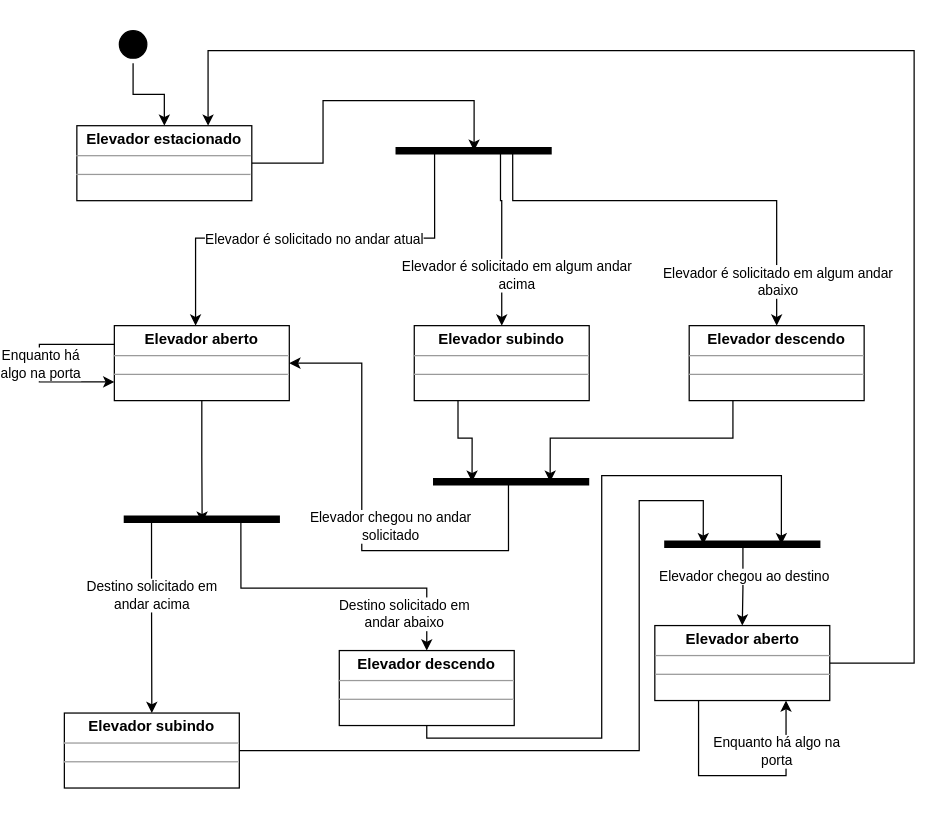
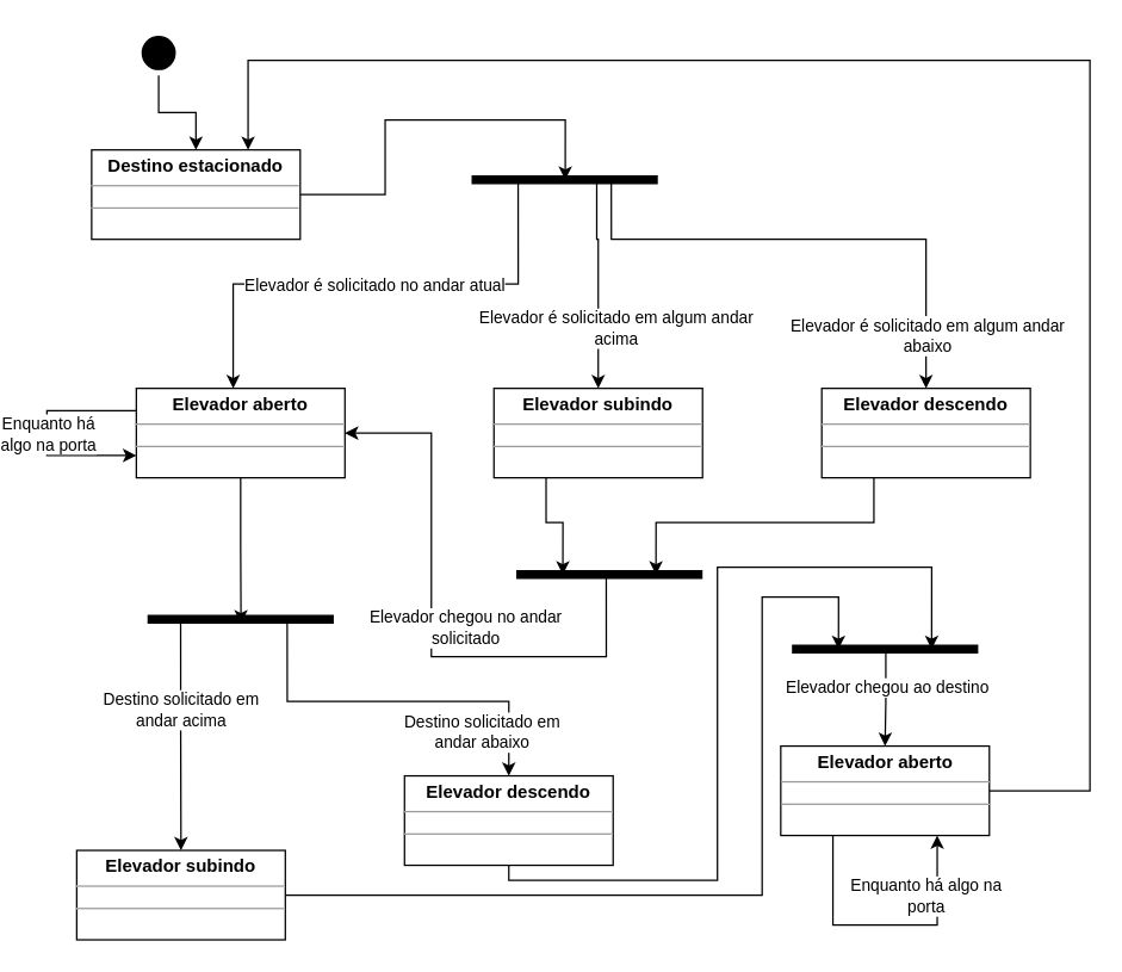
  <mxCell id="0" />
  <mxCell id="1" parent="0" />
  <mxCell id="2" style="edgeStyle=orthogonalEdgeStyle;rounded=0;orthogonalLoop=1;jettySize=auto;html=1;exitX=0.5;exitY=1;exitDx=0;exitDy=0;entryX=0.5;entryY=0;entryDx=0;entryDy=0;" edge="1" parent="1" source="3" target="12"><mxGeometry relative="1" as="geometry" /></mxCell>
  <mxCell id="3" value="" style="ellipse;html=1;shape=startState;fillColor=#000000;strokeColor=#000000;" vertex="1" parent="1"><mxGeometry x="80" y="20" width="30" height="30" as="geometry" /></mxCell>
  <mxCell id="4" style="edgeStyle=orthogonalEdgeStyle;rounded=0;orthogonalLoop=1;jettySize=auto;html=1;exitX=0.25;exitY=0.5;exitDx=0;exitDy=0;exitPerimeter=0;entryX=0.5;entryY=0;entryDx=0;entryDy=0;" edge="1" parent="1" source="10"><mxGeometry relative="1" as="geometry"><Array as="points"><mxPoint x="336" y="190" /><mxPoint x="145" y="190" /></Array><mxPoint x="145" y="260" as="targetPoint" /></mxGeometry></mxCell>
  <mxCell id="5" value="Elevador é solicitado no andar atual" style="edgeLabel;html=1;align=center;verticalAlign=middle;resizable=0;points=[];" vertex="1" connectable="0" parent="4"><mxGeometry x="0.55" y="-2" relative="1" as="geometry"><mxPoint x="90" y="2" as="offset" /></mxGeometry></mxCell>
  <mxCell id="6" style="edgeStyle=orthogonalEdgeStyle;rounded=0;orthogonalLoop=1;jettySize=auto;html=1;entryX=0.5;entryY=0;entryDx=0;entryDy=0;exitX=0.672;exitY=0.394;exitDx=0;exitDy=0;exitPerimeter=0;" edge="1" parent="1" source="10" target="16"><mxGeometry relative="1" as="geometry"><Array as="points"><mxPoint x="389" y="160" /><mxPoint x="390" y="160" /></Array><mxPoint x="400" y="120" as="sourcePoint" /><mxPoint x="382" y="220" as="targetPoint" /></mxGeometry></mxCell>
  <mxCell id="7" value="Elevador é solicitado em algum andar&lt;br&gt;acima" style="edgeLabel;html=1;align=center;verticalAlign=middle;resizable=0;points=[];" vertex="1" connectable="0" parent="6"><mxGeometry x="0.209" y="2" relative="1" as="geometry"><mxPoint x="9" y="16" as="offset" /></mxGeometry></mxCell>
  <mxCell id="8" style="edgeStyle=orthogonalEdgeStyle;rounded=0;orthogonalLoop=1;jettySize=auto;html=1;exitX=0.75;exitY=0.5;exitDx=0;exitDy=0;exitPerimeter=0;" edge="1" parent="1" source="10" target="18"><mxGeometry relative="1" as="geometry"><Array as="points"><mxPoint x="399" y="160" /><mxPoint x="610" y="160" /></Array></mxGeometry></mxCell>
  <mxCell id="9" value="Elevador é solicitado em algum andar&lt;br&gt;abaixo" style="edgeLabel;html=1;align=center;verticalAlign=middle;resizable=0;points=[];" vertex="1" connectable="0" parent="8"><mxGeometry x="0.8" y="1" relative="1" as="geometry"><mxPoint x="-1" as="offset" /></mxGeometry></mxCell>
  <mxCell id="10" value="" style="shape=line;html=1;strokeWidth=6;strokeColor=#000000;" vertex="1" parent="1"><mxGeometry x="305" y="115" width="125" height="10" as="geometry" /></mxCell>
  <mxCell id="11" style="edgeStyle=orthogonalEdgeStyle;rounded=0;orthogonalLoop=1;jettySize=auto;html=1;exitX=1;exitY=0.5;exitDx=0;exitDy=0;entryX=0.503;entryY=0.512;entryDx=0;entryDy=0;entryPerimeter=0;" edge="1" parent="1" source="12" target="10"><mxGeometry relative="1" as="geometry"><Array as="points"><mxPoint x="247" y="130" /><mxPoint x="247" y="80" /><mxPoint x="368" y="80" /></Array></mxGeometry></mxCell>
- <mxCell id="12" value="&lt;p style=&quot;margin: 0px ; margin-top: 4px ; text-align: center&quot;&gt;&lt;b&gt;Elevador estacionado&lt;/b&gt;&lt;/p&gt;&lt;hr size=&quot;1&quot;&gt;&lt;div style=&quot;height: 2px&quot;&gt;&lt;/div&gt;&lt;hr size=&quot;1&quot;&gt;&lt;div style=&quot;height: 2px&quot;&gt;&lt;/div&gt;" style="verticalAlign=top;align=left;overflow=fill;fontSize=12;fontFamily=Helvetica;html=1;strokeColor=#000000;" vertex="1" parent="1"><mxGeometry x="50" y="100" width="140" height="60" as="geometry" /></mxCell>
+ <mxCell id="12" value="&lt;p style=&quot;margin: 0px ; margin-top: 4px ; text-align: center&quot;&gt;&lt;b&gt;Destino estacionado&lt;/b&gt;&lt;/p&gt;&lt;hr size=&quot;1&quot;&gt;&lt;div style=&quot;height: 2px&quot;&gt;&lt;/div&gt;&lt;hr size=&quot;1&quot;&gt;&lt;div style=&quot;height: 2px&quot;&gt;&lt;/div&gt;" style="verticalAlign=top;align=left;overflow=fill;fontSize=12;fontFamily=Helvetica;html=1;strokeColor=#000000;" vertex="1" parent="1"><mxGeometry x="50" y="100" width="140" height="60" as="geometry" /></mxCell>
  <mxCell id="13" style="edgeStyle=orthogonalEdgeStyle;rounded=0;orthogonalLoop=1;jettySize=auto;html=1;exitX=0.5;exitY=1;exitDx=0;exitDy=0;entryX=0.502;entryY=0.774;entryDx=0;entryDy=0;entryPerimeter=0;" edge="1" parent="1" source="14" target="26"><mxGeometry relative="1" as="geometry" /></mxCell>
  <mxCell id="14" value="&lt;p style=&quot;margin: 0px ; margin-top: 4px ; text-align: center&quot;&gt;&lt;b&gt;Elevador aberto&lt;/b&gt;&lt;/p&gt;&lt;hr size=&quot;1&quot;&gt;&lt;div style=&quot;height: 2px&quot;&gt;&lt;/div&gt;&lt;hr size=&quot;1&quot;&gt;&lt;div style=&quot;height: 2px&quot;&gt;&lt;/div&gt;" style="verticalAlign=top;align=left;overflow=fill;fontSize=12;fontFamily=Helvetica;html=1;strokeColor=#000000;" vertex="1" parent="1"><mxGeometry x="80" y="260" width="140" height="60" as="geometry" /></mxCell>
  <mxCell id="15" style="edgeStyle=orthogonalEdgeStyle;rounded=0;orthogonalLoop=1;jettySize=auto;html=1;exitX=0.25;exitY=1;exitDx=0;exitDy=0;entryX=0.25;entryY=0.5;entryDx=0;entryDy=0;entryPerimeter=0;" edge="1" parent="1" source="16" target="21"><mxGeometry relative="1" as="geometry" /></mxCell>
  <mxCell id="16" value="&lt;p style=&quot;margin: 0px ; margin-top: 4px ; text-align: center&quot;&gt;&lt;b&gt;Elevador subindo&lt;/b&gt;&lt;/p&gt;&lt;hr size=&quot;1&quot;&gt;&lt;div style=&quot;height: 2px&quot;&gt;&lt;/div&gt;&lt;hr size=&quot;1&quot;&gt;&lt;div style=&quot;height: 2px&quot;&gt;&lt;/div&gt;" style="verticalAlign=top;align=left;overflow=fill;fontSize=12;fontFamily=Helvetica;html=1;strokeColor=#000000;" vertex="1" parent="1"><mxGeometry x="320" y="260" width="140" height="60" as="geometry" /></mxCell>
  <mxCell id="17" style="edgeStyle=orthogonalEdgeStyle;rounded=0;orthogonalLoop=1;jettySize=auto;html=1;exitX=0.25;exitY=1;exitDx=0;exitDy=0;entryX=0.75;entryY=0.5;entryDx=0;entryDy=0;entryPerimeter=0;" edge="1" parent="1" source="18" target="21"><mxGeometry relative="1" as="geometry" /></mxCell>
  <mxCell id="18" value="&lt;p style=&quot;margin: 0px ; margin-top: 4px ; text-align: center&quot;&gt;&lt;b&gt;Elevador descendo&lt;/b&gt;&lt;/p&gt;&lt;hr size=&quot;1&quot;&gt;&lt;div style=&quot;height: 2px&quot;&gt;&lt;/div&gt;&lt;hr size=&quot;1&quot;&gt;&lt;div style=&quot;height: 2px&quot;&gt;&lt;/div&gt;" style="verticalAlign=top;align=left;overflow=fill;fontSize=12;fontFamily=Helvetica;html=1;strokeColor=#000000;" vertex="1" parent="1"><mxGeometry x="540" y="260" width="140" height="60" as="geometry" /></mxCell>
  <mxCell id="19" style="edgeStyle=orthogonalEdgeStyle;rounded=0;orthogonalLoop=1;jettySize=auto;html=1;exitX=0.483;exitY=0.533;exitDx=0;exitDy=0;exitPerimeter=0;entryX=1;entryY=0.5;entryDx=0;entryDy=0;" edge="1" parent="1" source="21" target="14"><mxGeometry relative="1" as="geometry"><Array as="points"><mxPoint x="395" y="440" /><mxPoint x="278" y="440" /><mxPoint x="278" y="290" /></Array></mxGeometry></mxCell>
  <mxCell id="20" value="Elevador chegou no andar&lt;br&gt;solicitado" style="edgeLabel;html=1;align=center;verticalAlign=middle;resizable=0;points=[];" vertex="1" connectable="0" parent="19"><mxGeometry x="-0.272" y="-1" relative="1" as="geometry"><mxPoint x="-12" y="-19" as="offset" /></mxGeometry></mxCell>
  <mxCell id="21" value="" style="shape=line;html=1;strokeWidth=6;strokeColor=#000000;" vertex="1" parent="1"><mxGeometry x="335" y="380" width="125" height="10" as="geometry" /></mxCell>
  <mxCell id="22" style="edgeStyle=orthogonalEdgeStyle;rounded=0;orthogonalLoop=1;jettySize=auto;html=1;exitX=0.75;exitY=0.5;exitDx=0;exitDy=0;exitPerimeter=0;entryX=0.5;entryY=0;entryDx=0;entryDy=0;" edge="1" parent="1" source="26" target="30"><mxGeometry relative="1" as="geometry"><Array as="points"><mxPoint x="181" y="470" /><mxPoint x="330" y="470" /></Array></mxGeometry></mxCell>
  <mxCell id="23" value="Destino solicitado em&lt;br&gt;andar abaixo" style="edgeLabel;html=1;align=center;verticalAlign=middle;resizable=0;points=[];" vertex="1" connectable="0" parent="22"><mxGeometry x="-0.157" y="-1" relative="1" as="geometry"><mxPoint x="78" y="19" as="offset" /></mxGeometry></mxCell>
  <mxCell id="24" style="edgeStyle=orthogonalEdgeStyle;rounded=0;orthogonalLoop=1;jettySize=auto;html=1;exitX=0.178;exitY=0.723;exitDx=0;exitDy=0;exitPerimeter=0;entryX=0.5;entryY=0;entryDx=0;entryDy=0;" edge="1" parent="1" source="26" target="28"><mxGeometry relative="1" as="geometry"><Array as="points" /></mxGeometry></mxCell>
  <mxCell id="25" value="Destino solicitado em&lt;br&gt;andar acima" style="edgeLabel;html=1;align=center;verticalAlign=middle;resizable=0;points=[];" vertex="1" connectable="0" parent="24"><mxGeometry x="-0.725" y="1" relative="1" as="geometry"><mxPoint x="-1" y="37" as="offset" /></mxGeometry></mxCell>
  <mxCell id="26" value="" style="shape=line;html=1;strokeWidth=6;strokeColor=#000000;" vertex="1" parent="1"><mxGeometry x="87.5" y="410" width="125" height="10" as="geometry" /></mxCell>
  <mxCell id="27" style="edgeStyle=orthogonalEdgeStyle;rounded=0;orthogonalLoop=1;jettySize=auto;html=1;exitX=1;exitY=0.5;exitDx=0;exitDy=0;entryX=0.25;entryY=0.5;entryDx=0;entryDy=0;entryPerimeter=0;" edge="1" parent="1" source="28" target="33"><mxGeometry relative="1" as="geometry"><Array as="points"><mxPoint x="500" y="600" /><mxPoint x="500" y="400" /><mxPoint x="551" y="400" /></Array></mxGeometry></mxCell>
  <mxCell id="28" value="&lt;p style=&quot;margin: 0px ; margin-top: 4px ; text-align: center&quot;&gt;&lt;b&gt;Elevador subindo&lt;/b&gt;&lt;/p&gt;&lt;hr size=&quot;1&quot;&gt;&lt;div style=&quot;height: 2px&quot;&gt;&lt;/div&gt;&lt;hr size=&quot;1&quot;&gt;&lt;div style=&quot;height: 2px&quot;&gt;&lt;/div&gt;" style="verticalAlign=top;align=left;overflow=fill;fontSize=12;fontFamily=Helvetica;html=1;strokeColor=#000000;" vertex="1" parent="1"><mxGeometry x="40" y="570" width="140" height="60" as="geometry" /></mxCell>
  <mxCell id="29" style="edgeStyle=orthogonalEdgeStyle;rounded=0;orthogonalLoop=1;jettySize=auto;html=1;exitX=0.5;exitY=1;exitDx=0;exitDy=0;entryX=0.75;entryY=0.5;entryDx=0;entryDy=0;entryPerimeter=0;" edge="1" parent="1" source="30" target="33"><mxGeometry relative="1" as="geometry"><Array as="points"><mxPoint x="330" y="590" /><mxPoint x="470" y="590" /><mxPoint x="470" y="380" /><mxPoint x="614" y="380" /></Array></mxGeometry></mxCell>
  <mxCell id="30" value="&lt;p style=&quot;margin: 0px ; margin-top: 4px ; text-align: center&quot;&gt;&lt;b&gt;Elevador descendo&lt;/b&gt;&lt;/p&gt;&lt;hr size=&quot;1&quot;&gt;&lt;div style=&quot;height: 2px&quot;&gt;&lt;/div&gt;&lt;hr size=&quot;1&quot;&gt;&lt;div style=&quot;height: 2px&quot;&gt;&lt;/div&gt;" style="verticalAlign=top;align=left;overflow=fill;fontSize=12;fontFamily=Helvetica;html=1;strokeColor=#000000;" vertex="1" parent="1"><mxGeometry x="260" y="520" width="140" height="60" as="geometry" /></mxCell>
  <mxCell id="31" style="edgeStyle=orthogonalEdgeStyle;rounded=0;orthogonalLoop=1;jettySize=auto;html=1;exitX=0.504;exitY=0.514;exitDx=0;exitDy=0;exitPerimeter=0;entryX=0.5;entryY=0;entryDx=0;entryDy=0;" edge="1" parent="1" source="33" target="35"><mxGeometry relative="1" as="geometry" /></mxCell>
  <mxCell id="32" value="Elevador chegou ao destino" style="edgeLabel;html=1;align=center;verticalAlign=middle;resizable=0;points=[];" vertex="1" connectable="0" parent="31"><mxGeometry x="-0.244" relative="1" as="geometry"><mxPoint as="offset" /></mxGeometry></mxCell>
  <mxCell id="33" value="" style="shape=line;html=1;strokeWidth=6;strokeColor=#000000;" vertex="1" parent="1"><mxGeometry x="520" y="430" width="125" height="10" as="geometry" /></mxCell>
  <mxCell id="34" style="edgeStyle=orthogonalEdgeStyle;rounded=0;orthogonalLoop=1;jettySize=auto;html=1;exitX=1;exitY=0.5;exitDx=0;exitDy=0;entryX=0.75;entryY=0;entryDx=0;entryDy=0;" edge="1" parent="1" source="35" target="12"><mxGeometry relative="1" as="geometry"><Array as="points"><mxPoint x="720" y="530" /><mxPoint x="720" y="40" /><mxPoint x="155" y="40" /></Array></mxGeometry></mxCell>
  <mxCell id="35" value="&lt;p style=&quot;margin: 0px ; margin-top: 4px ; text-align: center&quot;&gt;&lt;b&gt;Elevador aberto&lt;/b&gt;&lt;/p&gt;&lt;hr size=&quot;1&quot;&gt;&lt;div style=&quot;height: 2px&quot;&gt;&lt;/div&gt;&lt;hr size=&quot;1&quot;&gt;&lt;div style=&quot;height: 2px&quot;&gt;&lt;/div&gt;" style="verticalAlign=top;align=left;overflow=fill;fontSize=12;fontFamily=Helvetica;html=1;strokeColor=#000000;" vertex="1" parent="1"><mxGeometry x="512.5" y="500" width="140" height="60" as="geometry" /></mxCell>
  <mxCell id="36" style="edgeStyle=orthogonalEdgeStyle;rounded=0;orthogonalLoop=1;jettySize=auto;html=1;exitX=0;exitY=0.25;exitDx=0;exitDy=0;entryX=0;entryY=0.75;entryDx=0;entryDy=0;" edge="1" parent="1" source="14" target="14"><mxGeometry relative="1" as="geometry"><Array as="points"><mxPoint x="20" y="275" /><mxPoint x="20" y="305" /></Array></mxGeometry></mxCell>
  <mxCell id="37" value="Enquanto há&lt;br&gt;algo na porta" style="edgeLabel;html=1;align=center;verticalAlign=middle;resizable=0;points=[];" vertex="1" connectable="0" parent="36"><mxGeometry x="-0.162" y="3" relative="1" as="geometry"><mxPoint x="-3" y="12" as="offset" /></mxGeometry></mxCell>
  <mxCell id="38" style="edgeStyle=orthogonalEdgeStyle;rounded=0;orthogonalLoop=1;jettySize=auto;html=1;exitX=0.25;exitY=1;exitDx=0;exitDy=0;entryX=0.75;entryY=1;entryDx=0;entryDy=0;" edge="1" parent="1" source="35" target="35"><mxGeometry relative="1" as="geometry"><Array as="points"><mxPoint x="548" y="620" /><mxPoint x="618" y="620" /></Array></mxGeometry></mxCell>
  <mxCell id="39" value="Enquanto há algo na&lt;br&gt;porta" style="edgeLabel;html=1;align=center;verticalAlign=middle;resizable=0;points=[];" vertex="1" connectable="0" parent="38"><mxGeometry x="-0.274" y="-1" relative="1" as="geometry"><mxPoint x="53" y="-21" as="offset" /></mxGeometry></mxCell>
